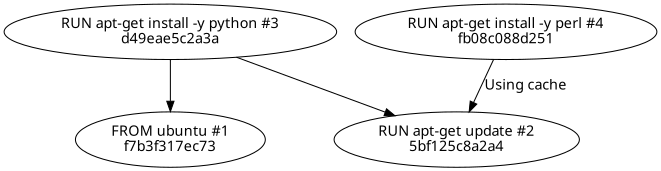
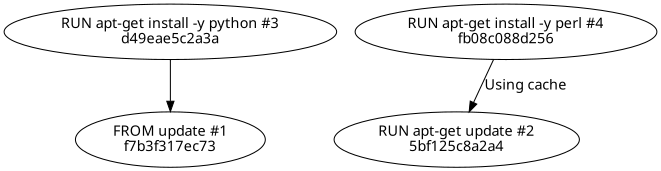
  digraph {
    fontname="Noto Sans"
    node [fontname="Noto Sans"]
    edge [fontname="Noto Sans"]
-   n1 [label="FROM ubuntu #1\nf7b3f317ec73"]
+   n1 [label="FROM update #1\nf7b3f317ec73"]
    n2 [label="RUN apt-get update #2\n5bf125c8a2a4"]
    n3 [label="RUN apt-get install -y python #3\nd49eae5c2a3a"]
-   n4 [label="RUN apt-get install -y perl #4\nfb08c088d251"]
+   n4 [label="RUN apt-get install -y perl #4\nfb08c088d256"]
    n3 -> n1
-   n3 -> n2
    n4 -> n2 [label="Using cache"]
  }
